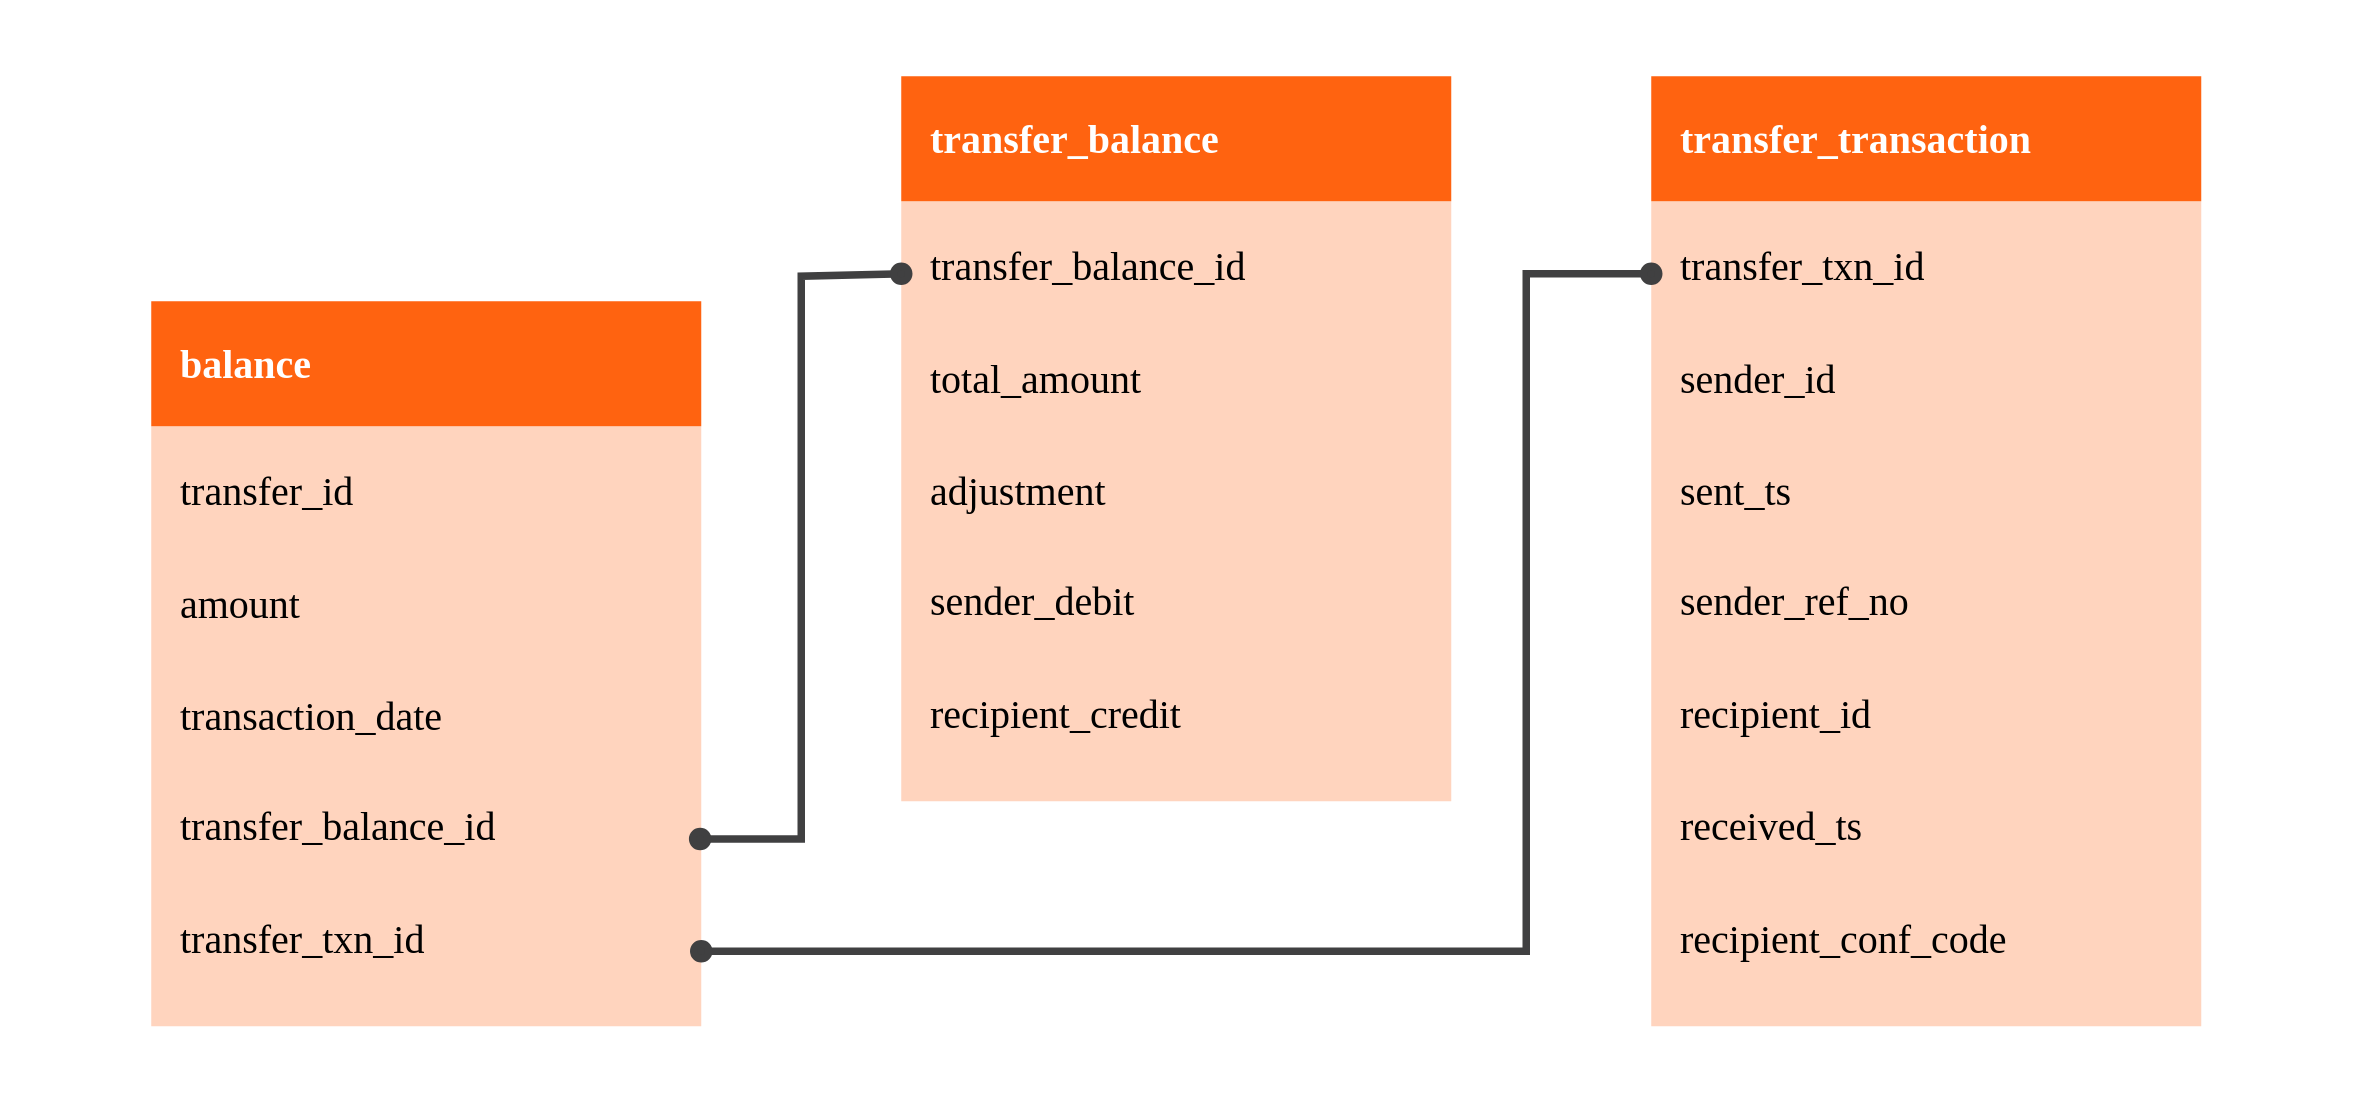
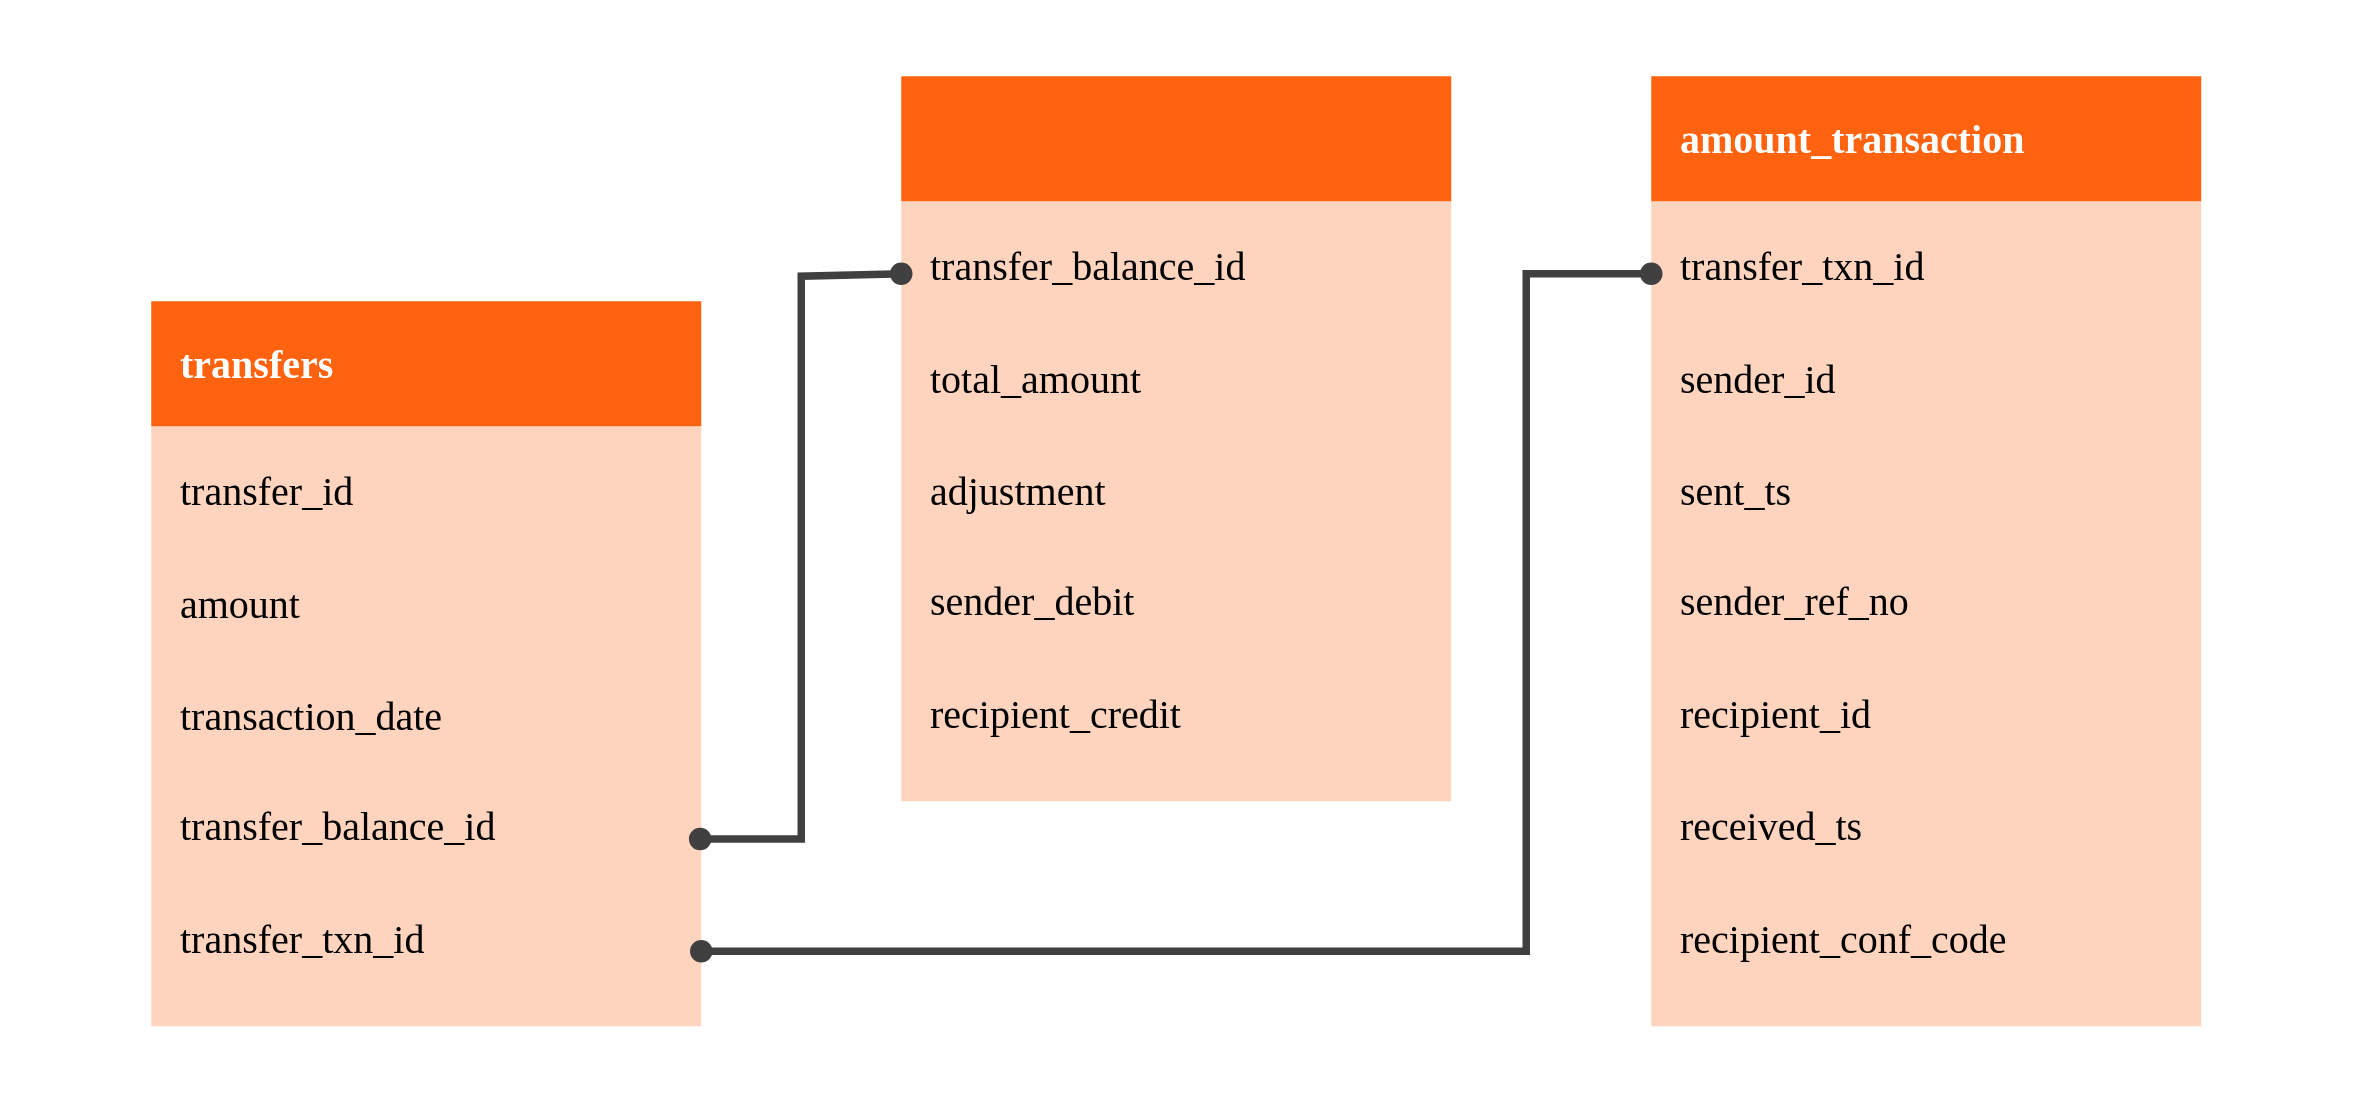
  <mxCell id="0" />
  <mxCell id="1" parent="0" />
  <mxCell id="2" value="" style="rounded=0;whiteSpace=wrap;html=1;strokeColor=none;opacity=50;" vertex="1" parent="1"><mxGeometry x="20" y="20" width="900" height="400" as="geometry" /></mxCell>
  <mxCell id="3" value="" style="rounded=0;whiteSpace=wrap;html=1;fillColor=#ffd4be;strokeColor=none;" vertex="1" parent="1"><mxGeometry x="60" y="170" width="220" height="240" as="geometry" /></mxCell>
  <mxCell id="4" value="" style="rounded=0;whiteSpace=wrap;html=1;fillColor=#FF6310;strokeColor=none;" vertex="1" parent="1"><mxGeometry x="60" y="120" width="220" height="50" as="geometry" /></mxCell>
  <mxCell id="5" value="&lt;p style=&quot;line-height: 280%;&quot;&gt;&lt;font data-font-src=&quot;https://fonts.googleapis.com/css?family=Roboto+Mono&quot; face=&quot;Roboto Mono&quot;&gt;transfer_id&lt;br&gt;&lt;span style=&quot;background-color: initial;&quot;&gt;amount&lt;br&gt;&lt;/span&gt;&lt;span style=&quot;background-color: initial;&quot;&gt;transaction_date&lt;br&gt;&lt;/span&gt;&lt;span style=&quot;background-color: initial;&quot;&gt;transfer_balance_id&lt;br&gt;&lt;/span&gt;&lt;span style=&quot;background-color: initial;&quot;&gt;transfer_txn_id&lt;/span&gt;&lt;/font&gt;&lt;/p&gt;&lt;p&gt;&lt;/p&gt;" style="text;html=1;align=left;verticalAlign=top;whiteSpace=wrap;rounded=0;fontSize=16;spacing=12;spacingTop=-28;" vertex="1" parent="1"><mxGeometry x="60" y="170" width="200" height="240" as="geometry" /></mxCell>
- <mxCell id="6" value="&lt;font color=&quot;#ffffff&quot; face=&quot;Roboto Mono&quot; size=&quot;1&quot;&gt;&lt;b style=&quot;font-size: 16px;&quot;&gt;balance&lt;/b&gt;&lt;/font&gt;" style="text;html=1;align=left;verticalAlign=middle;whiteSpace=wrap;rounded=0;spacing=0;spacingLeft=12;" vertex="1" parent="1"><mxGeometry x="60" y="125" width="170" height="40" as="geometry" /></mxCell>
+ <mxCell id="6" value="&lt;font color=&quot;#ffffff&quot; face=&quot;Roboto Mono&quot; size=&quot;1&quot;&gt;&lt;b style=&quot;font-size: 16px;&quot;&gt;transfers&lt;/b&gt;&lt;/font&gt;" style="text;html=1;align=left;verticalAlign=middle;whiteSpace=wrap;rounded=0;spacing=0;spacingLeft=12;" vertex="1" parent="1"><mxGeometry x="60" y="125" width="170" height="40" as="geometry" /></mxCell>
  <mxCell id="7" value="" style="rounded=0;whiteSpace=wrap;html=1;fillColor=#ffd4be;strokeColor=none;" vertex="1" parent="1"><mxGeometry x="360" y="80" width="220" height="240" as="geometry" /></mxCell>
  <mxCell id="8" value="" style="rounded=0;whiteSpace=wrap;html=1;fillColor=#FF6310;strokeColor=none;" vertex="1" parent="1"><mxGeometry x="360" y="30" width="220" height="50" as="geometry" /></mxCell>
  <mxCell id="9" value="&lt;p style=&quot;line-height: 280%;&quot;&gt;&lt;font data-font-src=&quot;https://fonts.googleapis.com/css?family=Roboto+Mono&quot; face=&quot;Roboto Mono&quot;&gt;transfer_balance_id&lt;br&gt;&lt;span style=&quot;background-color: initial;&quot;&gt;total_amount&lt;br&gt;&lt;/span&gt;&lt;/font&gt;&lt;span style=&quot;background-color: initial; font-family: &amp;quot;Roboto Mono&amp;quot;;&quot;&gt;adjustment&lt;br&gt;sender_debit&lt;br&gt;recipient_credit&lt;/span&gt;&lt;/p&gt;&lt;p&gt;&lt;/p&gt;" style="text;html=1;align=left;verticalAlign=top;whiteSpace=wrap;rounded=0;fontSize=16;spacing=12;spacingTop=-28;" vertex="1" parent="1"><mxGeometry x="360" y="80" width="200" height="240" as="geometry" /></mxCell>
- <mxCell id="10" value="&lt;font color=&quot;#ffffff&quot; face=&quot;Roboto Mono&quot; size=&quot;1&quot;&gt;&lt;b style=&quot;font-size: 16px;&quot;&gt;transfer_balance&lt;/b&gt;&lt;/font&gt;" style="text;html=1;align=left;verticalAlign=middle;whiteSpace=wrap;rounded=0;spacing=0;spacingLeft=12;" vertex="1" parent="1"><mxGeometry x="360" y="35" width="170" height="40" as="geometry" /></mxCell>
  <mxCell id="11" value="" style="rounded=0;whiteSpace=wrap;html=1;fillColor=#ffd4be;strokeColor=none;" vertex="1" parent="1"><mxGeometry x="660" y="80" width="220" height="330" as="geometry" /></mxCell>
  <mxCell id="12" value="" style="rounded=0;whiteSpace=wrap;html=1;fillColor=#FF6310;strokeColor=none;" vertex="1" parent="1"><mxGeometry x="660" y="30" width="220" height="50" as="geometry" /></mxCell>
  <mxCell id="13" value="&lt;p style=&quot;line-height: 280%;&quot;&gt;&lt;font data-font-src=&quot;https://fonts.googleapis.com/css?family=Roboto+Mono&quot; face=&quot;Roboto Mono&quot;&gt;&lt;span style=&quot;background-color: initial;&quot;&gt;transfer_txn_id&lt;br&gt;sender_id&lt;br&gt;sent_ts&lt;br&gt;sender_ref_no&lt;br&gt;recipient_id&lt;br&gt;received_ts&lt;br&gt;recipient_conf_code&lt;/span&gt;&lt;/font&gt;&lt;/p&gt;&lt;p&gt;&lt;/p&gt;" style="text;html=1;align=left;verticalAlign=top;whiteSpace=wrap;rounded=0;fontSize=16;spacing=12;spacingTop=-28;" vertex="1" parent="1"><mxGeometry x="660" y="80" width="200" height="240" as="geometry" /></mxCell>
- <mxCell id="14" value="&lt;font color=&quot;#ffffff&quot; face=&quot;Roboto Mono&quot; size=&quot;1&quot;&gt;&lt;b style=&quot;font-size: 16px;&quot;&gt;transfer_transaction&lt;/b&gt;&lt;/font&gt;" style="text;html=1;align=left;verticalAlign=middle;whiteSpace=wrap;rounded=0;spacing=0;spacingLeft=12;" vertex="1" parent="1"><mxGeometry x="660" y="35" width="200" height="40" as="geometry" /></mxCell>
+ <mxCell id="14" value="&lt;font color=&quot;#ffffff&quot; face=&quot;Roboto Mono&quot; size=&quot;1&quot;&gt;&lt;b style=&quot;font-size: 16px;&quot;&gt;amount_transaction&lt;/b&gt;&lt;/font&gt;" style="text;html=1;align=left;verticalAlign=middle;whiteSpace=wrap;rounded=0;spacing=0;spacingLeft=12;" vertex="1" parent="1"><mxGeometry x="660" y="35" width="200" height="40" as="geometry" /></mxCell>
  <mxCell id="15" value="" style="endArrow=oval;html=1;rounded=0;edgeStyle=orthogonalEdgeStyle;endFill=1;startArrow=oval;startFill=1;strokeWidth=3;strokeColor=#404041;exitX=0.998;exitY=0.688;exitDx=0;exitDy=0;entryX=0;entryY=0.5;entryDx=0;entryDy=0;exitPerimeter=0;" edge="1" parent="1" source="3"><mxGeometry width="50" height="50" relative="1" as="geometry"><mxPoint x="270" y="335" as="sourcePoint" /><mxPoint x="360" y="109" as="targetPoint" /><Array as="points"><mxPoint x="320" y="335" /><mxPoint x="320" y="110" /><mxPoint x="360" y="110" /></Array></mxGeometry></mxCell>
  <mxCell id="16" value="" style="endArrow=oval;html=1;rounded=0;edgeStyle=orthogonalEdgeStyle;endFill=1;startArrow=oval;startFill=1;strokeWidth=3;strokeColor=#404041;entryX=0;entryY=0.5;entryDx=0;entryDy=0;" edge="1" parent="1"><mxGeometry width="50" height="50" relative="1" as="geometry"><mxPoint x="280" y="380" as="sourcePoint" /><mxPoint x="660" y="109" as="targetPoint" /><Array as="points"><mxPoint x="610" y="380" /><mxPoint x="610" y="109" /></Array></mxGeometry></mxCell>
